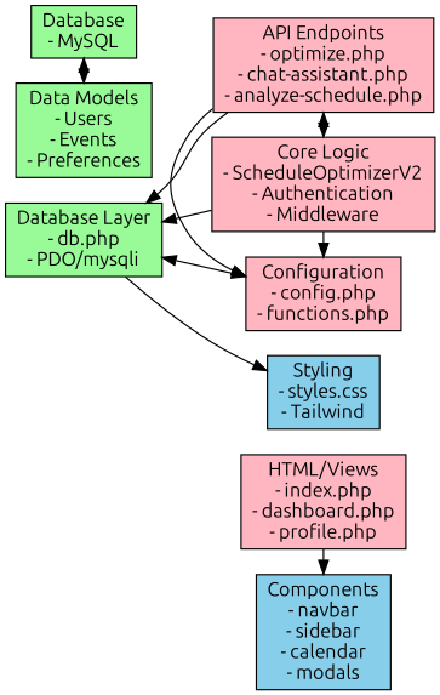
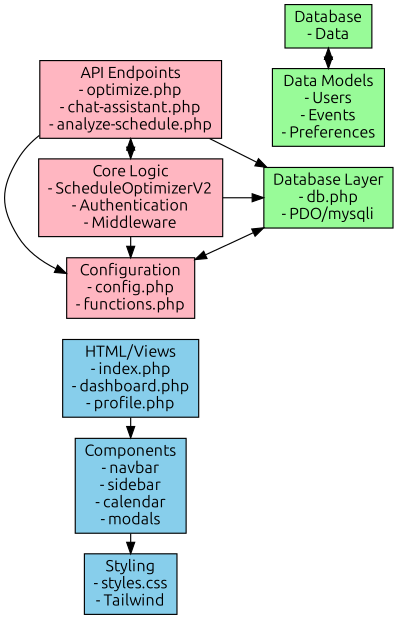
  digraph {
    fontname=Ubuntu
    rankdir=LR
    node [fillcolor=skyblue fontname=Ubuntu shape=box style=filled]
    edge [fontname=Ubuntu]
-   n1 [fillcolor=lightpink label="HTML/Views\n- index.php\n- dashboard.php\n- profile.php"]
+   n1 [label="HTML/Views\n- index.php\n- dashboard.php\n- profile.php"]
    n2 [label="Components\n- navbar\n- sidebar\n- calendar\n- modals"]
    n3 [label="Styling\n- styles.css\n- Tailwind"]
    n4 [fillcolor=lightpink label="API Endpoints\n- optimize.php\n- chat-assistant.php\n- analyze-schedule.php"]
    n5 [fillcolor=lightpink label="Core Logic\n- ScheduleOptimizerV2\n- Authentication\n- Middleware"]
    n6 [fillcolor=lightpink label="Configuration\n- config.php\n- functions.php"]
-   n7 [fillcolor=palegreen label="Database\n- MySQL"]
+   n7 [fillcolor=palegreen label="Database\n- Data"]
    n8 [fillcolor=palegreen label="Data Models\n- Users\n- Events\n- Preferences"]
    n9 [fillcolor=palegreen label="Database Layer\n- db.php\n- PDO/mysqli"]
    subgraph sub_1 {
      rank=same
      n1
      n2
      n3
    }
    subgraph sub_2 {
      rank=same
      n4
      n5
      n6
    }
    subgraph sub_3 {
      rank=same
      n7
      n8
      n9
    }
    subgraph cluster_4 {
      color=lightgrey
      label="Presentation Layer"
      style=filled
      subgraph cluster_5 {
        color=white
        label="Presentation Layer"
        style=filled
      }
    }
    subgraph cluster_6 {
      color=lightgrey
      label="Business Logic Layer"
      style=filled
    }
    subgraph cluster_7 {
      color=lightgrey
      label="Data Layer"
      style=filled
    }
    n1 -> n2
-   n9 -> n3
+   n2 -> n3
    n4 -> n5 [dir=both]
    n4 -> n6
    n4 -> n9
    n5 -> n6
    n5 -> n9
    n7 -> n8 [dir=both]
    n9 -> n6 [dir=both]
  }
